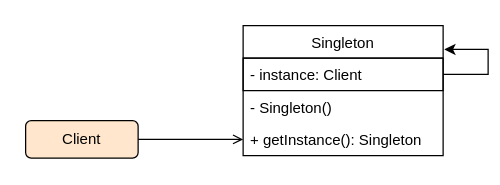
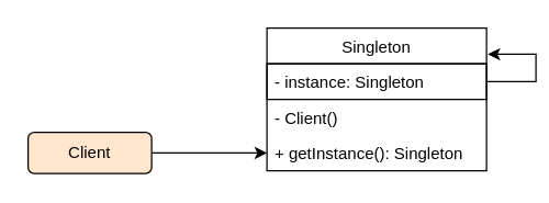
  <mxCell id="0" />
  <mxCell id="1" parent="0" />
- <mxCell id="2" value="" style="edgeStyle=orthogonalEdgeStyle;rounded=0;orthogonalLoop=1;jettySize=auto;html=1;endArrow=open;" parent="1" source="3" target="8" edge="1"><mxGeometry relative="1" as="geometry" /></mxCell>
+ <mxCell id="2" value="" style="edgeStyle=orthogonalEdgeStyle;rounded=0;orthogonalLoop=1;jettySize=auto;html=1;" parent="1" source="3" target="8" edge="1"><mxGeometry relative="1" as="geometry" /></mxCell>
  <mxCell id="3" value="Client" style="rounded=1;whiteSpace=wrap;html=1;fillColor=#ffe6cc;" parent="1" vertex="1"><mxGeometry x="20" y="96" width="90" height="30" as="geometry" /></mxCell>
  <mxCell id="4" value="Singleton" style="swimlane;fontStyle=0;childLayout=stackLayout;horizontal=1;startSize=26;horizontalStack=0;resizeParent=1;resizeParentMax=0;resizeLast=0;collapsible=1;marginBottom=0;" parent="1" vertex="1"><mxGeometry x="194" y="20" width="160" height="104" as="geometry"><mxRectangle x="340" y="200" width="50" height="26" as="alternateBounds" /></mxGeometry></mxCell>
  <mxCell id="5" style="edgeStyle=orthogonalEdgeStyle;rounded=0;orthogonalLoop=1;jettySize=auto;html=1;entryX=1.006;entryY=0.183;entryDx=0;entryDy=0;entryPerimeter=0;" parent="4" source="6" target="4" edge="1"><mxGeometry relative="1" as="geometry"><Array as="points"><mxPoint x="196" y="39" /><mxPoint x="196" y="19" /></Array></mxGeometry></mxCell>
- <mxCell id="6" value="- instance: Client" style="text;strokeColor=#000000;fillColor=none;align=left;verticalAlign=top;spacingLeft=4;spacingRight=4;overflow=hidden;rotatable=0;points=[[0,0.5],[1,0.5]];portConstraint=eastwest;" parent="4" vertex="1"><mxGeometry y="26" width="160" height="26" as="geometry" /></mxCell>
- <mxCell id="7" value="- Singleton()" style="text;strokeColor=none;fillColor=none;align=left;verticalAlign=top;spacingLeft=4;spacingRight=4;overflow=hidden;rotatable=0;points=[[0,0.5],[1,0.5]];portConstraint=eastwest;" parent="4" vertex="1"><mxGeometry y="52" width="160" height="26" as="geometry" /></mxCell>
+ <mxCell id="6" value="- instance: Singleton" style="text;strokeColor=#000000;fillColor=none;align=left;verticalAlign=top;spacingLeft=4;spacingRight=4;overflow=hidden;rotatable=0;points=[[0,0.5],[1,0.5]];portConstraint=eastwest;" parent="4" vertex="1"><mxGeometry y="26" width="160" height="26" as="geometry" /></mxCell>
+ <mxCell id="7" value="- Client()" style="text;strokeColor=none;fillColor=none;align=left;verticalAlign=top;spacingLeft=4;spacingRight=4;overflow=hidden;rotatable=0;points=[[0,0.5],[1,0.5]];portConstraint=eastwest;" parent="4" vertex="1"><mxGeometry y="52" width="160" height="26" as="geometry" /></mxCell>
  <mxCell id="8" value="+ getInstance(): Singleton" style="text;strokeColor=none;fillColor=none;align=left;verticalAlign=top;spacingLeft=4;spacingRight=4;overflow=hidden;rotatable=0;points=[[0,0.5],[1,0.5]];portConstraint=eastwest;" parent="4" vertex="1"><mxGeometry y="78" width="160" height="26" as="geometry" /></mxCell>
